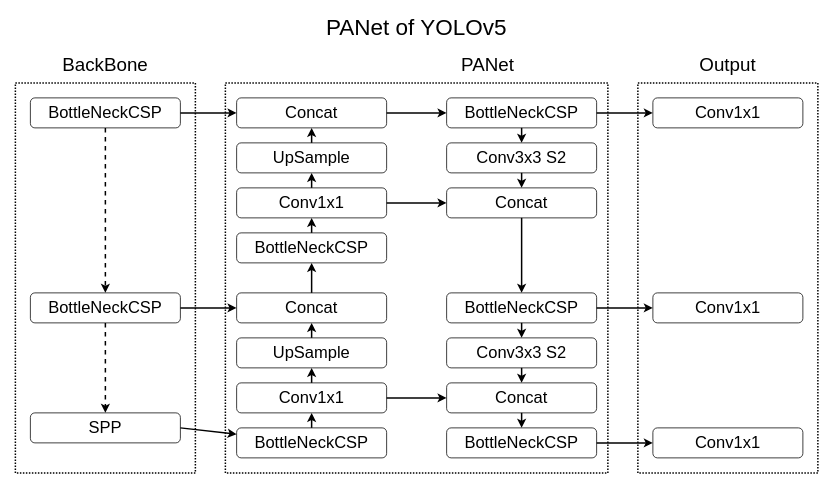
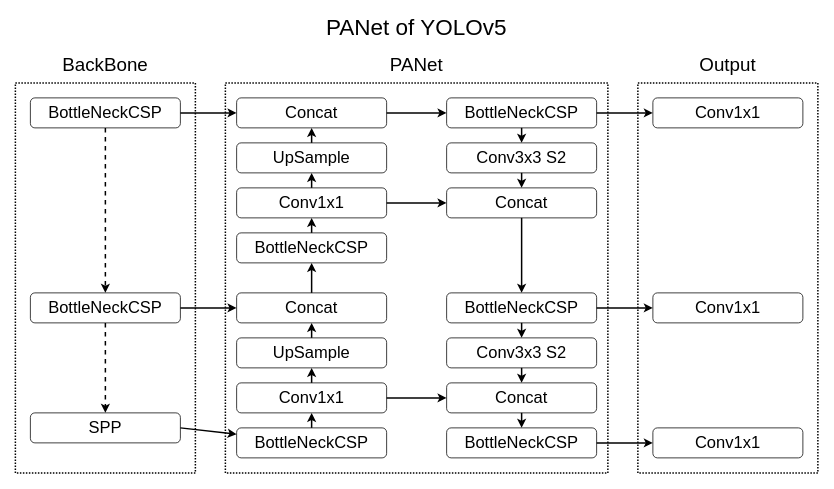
  <mxCell id="0" />
  <mxCell id="1" parent="0" />
  <mxCell id="2" value="" style="rounded=0;whiteSpace=wrap;html=1;dashed=1;fontSize=22;strokeColor=default;strokeWidth=2;fillColor=default;dashPattern=1 1;" vertex="1" parent="1"><mxGeometry x="300" y="110" width="510" height="520" as="geometry" /></mxCell>
  <mxCell id="3" value="" style="rounded=0;whiteSpace=wrap;html=1;dashed=1;fontSize=22;strokeColor=default;strokeWidth=2;fillColor=default;dashPattern=1 1;" vertex="1" parent="1"><mxGeometry x="850" y="110" width="240" height="520" as="geometry" /></mxCell>
  <mxCell id="4" value="" style="rounded=0;whiteSpace=wrap;html=1;dashed=1;fontSize=22;strokeColor=default;strokeWidth=2;fillColor=default;dashPattern=1 1;" vertex="1" parent="1"><mxGeometry x="20" y="110" width="240" height="520" as="geometry" /></mxCell>
  <mxCell id="5" value="&lt;font style=&quot;font-size: 30px&quot;&gt;PANet of YOLOv5&lt;/font&gt;" style="text;html=1;strokeColor=none;fillColor=none;align=center;verticalAlign=middle;whiteSpace=wrap;rounded=0;" vertex="1" parent="1"><mxGeometry x="395" y="20" width="320" height="30" as="geometry" /></mxCell>
- <mxCell id="6" value="PANet" style="text;html=1;strokeColor=none;fillColor=none;align=center;verticalAlign=middle;whiteSpace=wrap;rounded=0;fontSize=25;" vertex="1" parent="1"><mxGeometry x="620" y="70" width="60" height="30" as="geometry" /></mxCell>
+ <mxCell id="6" value="PANet" style="text;html=1;strokeColor=none;fillColor=none;align=center;verticalAlign=middle;whiteSpace=wrap;rounded=0;fontSize=25;" vertex="1" parent="1"><mxGeometry x="525" y="70" width="60" height="30" as="geometry" /></mxCell>
  <mxCell id="7" value="Output" style="text;html=1;strokeColor=none;fillColor=none;align=center;verticalAlign=middle;whiteSpace=wrap;rounded=0;fontSize=25;" vertex="1" parent="1"><mxGeometry x="940" y="70" width="60" height="30" as="geometry" /></mxCell>
  <mxCell id="8" value="BottleNeckCSP" style="rounded=1;whiteSpace=wrap;html=1;fontSize=22;" vertex="1" parent="1"><mxGeometry x="40" y="130" width="200" height="40" as="geometry" /></mxCell>
  <mxCell id="9" value="BackBone" style="text;html=1;strokeColor=none;fillColor=none;align=center;verticalAlign=middle;whiteSpace=wrap;rounded=0;fontSize=25;" vertex="1" parent="1"><mxGeometry x="50" y="70" width="180" height="30" as="geometry" /></mxCell>
  <mxCell id="10" value="BottleNeckCSP" style="rounded=1;whiteSpace=wrap;html=1;fontSize=22;" vertex="1" parent="1"><mxGeometry x="40" y="390" width="200" height="40" as="geometry" /></mxCell>
  <mxCell id="11" value="SPP" style="rounded=1;whiteSpace=wrap;html=1;fontSize=22;" vertex="1" parent="1"><mxGeometry x="40" y="550" width="200" height="40" as="geometry" /></mxCell>
  <mxCell id="12" value="Concat" style="rounded=1;whiteSpace=wrap;html=1;fontSize=22;" vertex="1" parent="1"><mxGeometry x="315" y="130" width="200" height="40" as="geometry" /></mxCell>
  <mxCell id="13" value="UpSample" style="rounded=1;whiteSpace=wrap;html=1;fontSize=22;" vertex="1" parent="1"><mxGeometry x="315" y="190" width="200" height="40" as="geometry" /></mxCell>
  <mxCell id="14" value="Conv1x1" style="rounded=1;whiteSpace=wrap;html=1;fontSize=22;" vertex="1" parent="1"><mxGeometry x="870" y="130" width="200" height="40" as="geometry" /></mxCell>
  <mxCell id="15" value="BottleNeckCSP" style="rounded=1;whiteSpace=wrap;html=1;fontSize=22;" vertex="1" parent="1"><mxGeometry x="315" y="310" width="200" height="40" as="geometry" /></mxCell>
  <mxCell id="16" value="Concat" style="rounded=1;whiteSpace=wrap;html=1;fontSize=22;" vertex="1" parent="1"><mxGeometry x="315" y="390" width="200" height="40" as="geometry" /></mxCell>
  <mxCell id="17" value="UpSample" style="rounded=1;whiteSpace=wrap;html=1;fontSize=22;" vertex="1" parent="1"><mxGeometry x="315" y="450" width="200" height="40" as="geometry" /></mxCell>
  <mxCell id="18" value="Conv1x1" style="rounded=1;whiteSpace=wrap;html=1;fontSize=22;" vertex="1" parent="1"><mxGeometry x="315" y="510" width="200" height="40" as="geometry" /></mxCell>
  <mxCell id="19" value="BottleNeckCSP" style="rounded=1;whiteSpace=wrap;html=1;fontSize=22;" vertex="1" parent="1"><mxGeometry x="315" y="570" width="200" height="40" as="geometry" /></mxCell>
  <mxCell id="20" value="BottleNeckCSP" style="rounded=1;whiteSpace=wrap;html=1;fontSize=22;" vertex="1" parent="1"><mxGeometry x="595" y="130" width="200" height="40" as="geometry" /></mxCell>
  <mxCell id="21" value="Conv1x1" style="rounded=1;whiteSpace=wrap;html=1;fontSize=22;" vertex="1" parent="1"><mxGeometry x="315" y="250" width="200" height="40" as="geometry" /></mxCell>
  <mxCell id="22" value="Conv1x1" style="rounded=1;whiteSpace=wrap;html=1;fontSize=22;" vertex="1" parent="1"><mxGeometry x="870" y="390" width="200" height="40" as="geometry" /></mxCell>
  <mxCell id="23" value="Conv1x1" style="rounded=1;whiteSpace=wrap;html=1;fontSize=22;" vertex="1" parent="1"><mxGeometry x="870" y="570" width="200" height="40" as="geometry" /></mxCell>
  <mxCell id="24" value="Conv3x3 S2" style="rounded=1;whiteSpace=wrap;html=1;fontSize=22;" vertex="1" parent="1"><mxGeometry x="595" y="190" width="200" height="40" as="geometry" /></mxCell>
  <mxCell id="25" value="Concat" style="rounded=1;whiteSpace=wrap;html=1;fontSize=22;" vertex="1" parent="1"><mxGeometry x="595" y="250" width="200" height="40" as="geometry" /></mxCell>
  <mxCell id="26" value="BottleNeckCSP" style="rounded=1;whiteSpace=wrap;html=1;fontSize=22;" vertex="1" parent="1"><mxGeometry x="595" y="390" width="200" height="40" as="geometry" /></mxCell>
  <mxCell id="27" value="Conv3x3 S2" style="rounded=1;whiteSpace=wrap;html=1;fontSize=22;" vertex="1" parent="1"><mxGeometry x="595" y="450" width="200" height="40" as="geometry" /></mxCell>
  <mxCell id="28" value="Concat" style="rounded=1;whiteSpace=wrap;html=1;fontSize=22;" vertex="1" parent="1"><mxGeometry x="595" y="510" width="200" height="40" as="geometry" /></mxCell>
  <mxCell id="29" value="BottleNeckCSP" style="rounded=1;whiteSpace=wrap;html=1;fontSize=22;" vertex="1" parent="1"><mxGeometry x="595" y="570" width="200" height="40" as="geometry" /></mxCell>
  <mxCell id="30" value="" style="endArrow=classic;html=1;rounded=0;fontSize=22;exitX=1;exitY=0.5;exitDx=0;exitDy=0;entryX=0;entryY=0.5;entryDx=0;entryDy=0;strokeWidth=2;" edge="1" parent="1" source="8" target="12"><mxGeometry width="50" height="50" relative="1" as="geometry"><mxPoint x="360" y="420" as="sourcePoint" /><mxPoint x="410" y="370" as="targetPoint" /></mxGeometry></mxCell>
  <mxCell id="31" value="" style="endArrow=classic;html=1;rounded=0;fontSize=22;exitX=1;exitY=0.5;exitDx=0;exitDy=0;entryX=0;entryY=0.5;entryDx=0;entryDy=0;strokeWidth=2;" edge="1" parent="1" source="12" target="20"><mxGeometry width="50" height="50" relative="1" as="geometry"><mxPoint x="385" y="420" as="sourcePoint" /><mxPoint x="435" y="370" as="targetPoint" /></mxGeometry></mxCell>
  <mxCell id="32" value="" style="endArrow=classic;html=1;rounded=0;fontSize=22;exitX=1;exitY=0.5;exitDx=0;exitDy=0;entryX=0;entryY=0.5;entryDx=0;entryDy=0;strokeWidth=2;" edge="1" parent="1" source="21" target="25"><mxGeometry width="50" height="50" relative="1" as="geometry"><mxPoint x="385" y="420" as="sourcePoint" /><mxPoint x="435" y="370" as="targetPoint" /></mxGeometry></mxCell>
  <mxCell id="33" value="" style="endArrow=classic;html=1;rounded=0;fontSize=22;exitX=0.5;exitY=1;exitDx=0;exitDy=0;strokeWidth=2;" edge="1" parent="1" source="20" target="24"><mxGeometry width="50" height="50" relative="1" as="geometry"><mxPoint x="385" y="420" as="sourcePoint" /><mxPoint x="435" y="370" as="targetPoint" /></mxGeometry></mxCell>
  <mxCell id="34" value="" style="endArrow=classic;html=1;rounded=0;fontSize=22;exitX=0.5;exitY=1;exitDx=0;exitDy=0;strokeWidth=2;" edge="1" parent="1" source="24" target="25"><mxGeometry width="50" height="50" relative="1" as="geometry"><mxPoint x="385" y="420" as="sourcePoint" /><mxPoint x="435" y="370" as="targetPoint" /></mxGeometry></mxCell>
  <mxCell id="35" value="" style="endArrow=classic;html=1;rounded=0;fontSize=22;exitX=0.5;exitY=0;exitDx=0;exitDy=0;strokeWidth=2;" edge="1" parent="1" source="13" target="12"><mxGeometry width="50" height="50" relative="1" as="geometry"><mxPoint x="385" y="420" as="sourcePoint" /><mxPoint x="435" y="370" as="targetPoint" /></mxGeometry></mxCell>
  <mxCell id="36" value="" style="endArrow=classic;html=1;rounded=0;fontSize=22;exitX=0.5;exitY=0;exitDx=0;exitDy=0;entryX=0.5;entryY=1;entryDx=0;entryDy=0;strokeWidth=2;" edge="1" parent="1" source="21" target="13"><mxGeometry width="50" height="50" relative="1" as="geometry"><mxPoint x="385" y="420" as="sourcePoint" /><mxPoint x="435" y="370" as="targetPoint" /></mxGeometry></mxCell>
  <mxCell id="37" value="" style="endArrow=classic;html=1;rounded=0;fontSize=22;exitX=0.5;exitY=0;exitDx=0;exitDy=0;entryX=0.5;entryY=1;entryDx=0;entryDy=0;strokeWidth=2;" edge="1" parent="1" source="15" target="21"><mxGeometry width="50" height="50" relative="1" as="geometry"><mxPoint x="385" y="420" as="sourcePoint" /><mxPoint x="435" y="370" as="targetPoint" /></mxGeometry></mxCell>
  <mxCell id="38" value="" style="endArrow=classic;html=1;rounded=0;fontSize=22;exitX=1;exitY=0.5;exitDx=0;exitDy=0;strokeWidth=2;" edge="1" parent="1" source="10" target="16"><mxGeometry width="50" height="50" relative="1" as="geometry"><mxPoint x="360" y="420" as="sourcePoint" /><mxPoint x="410" y="370" as="targetPoint" /></mxGeometry></mxCell>
  <mxCell id="39" value="" style="endArrow=classic;html=1;rounded=0;fontSize=22;exitX=1;exitY=0.5;exitDx=0;exitDy=0;strokeWidth=2;" edge="1" parent="1" source="11" target="19"><mxGeometry width="50" height="50" relative="1" as="geometry"><mxPoint x="360" y="420" as="sourcePoint" /><mxPoint x="410" y="370" as="targetPoint" /></mxGeometry></mxCell>
  <mxCell id="40" value="" style="endArrow=classic;html=1;rounded=0;fontSize=22;exitX=0.5;exitY=0;exitDx=0;exitDy=0;entryX=0.5;entryY=1;entryDx=0;entryDy=0;strokeWidth=2;" edge="1" parent="1" source="16" target="15"><mxGeometry width="50" height="50" relative="1" as="geometry"><mxPoint x="385" y="420" as="sourcePoint" /><mxPoint x="435" y="370" as="targetPoint" /></mxGeometry></mxCell>
  <mxCell id="41" value="" style="endArrow=classic;html=1;rounded=0;fontSize=22;exitX=0.5;exitY=0;exitDx=0;exitDy=0;strokeWidth=2;" edge="1" parent="1" source="17" target="16"><mxGeometry width="50" height="50" relative="1" as="geometry"><mxPoint x="385" y="420" as="sourcePoint" /><mxPoint x="435" y="370" as="targetPoint" /></mxGeometry></mxCell>
  <mxCell id="42" value="" style="endArrow=classic;html=1;rounded=0;fontSize=22;exitX=0.5;exitY=0;exitDx=0;exitDy=0;strokeWidth=2;" edge="1" parent="1" source="18" target="17"><mxGeometry width="50" height="50" relative="1" as="geometry"><mxPoint x="385" y="420" as="sourcePoint" /><mxPoint x="435" y="370" as="targetPoint" /></mxGeometry></mxCell>
  <mxCell id="43" value="" style="endArrow=classic;html=1;rounded=0;fontSize=22;strokeWidth=2;" edge="1" parent="1" source="19" target="18"><mxGeometry width="50" height="50" relative="1" as="geometry"><mxPoint x="385" y="420" as="sourcePoint" /><mxPoint x="435" y="370" as="targetPoint" /></mxGeometry></mxCell>
  <mxCell id="44" value="" style="endArrow=classic;html=1;rounded=0;fontSize=22;exitX=0.5;exitY=1;exitDx=0;exitDy=0;strokeWidth=2;entryX=0.5;entryY=0;entryDx=0;entryDy=0;" edge="1" parent="1" source="25" target="26"><mxGeometry width="50" height="50" relative="1" as="geometry"><mxPoint x="385" y="420" as="sourcePoint" /><mxPoint x="435" y="370" as="targetPoint" /></mxGeometry></mxCell>
  <mxCell id="45" value="" style="endArrow=classic;html=1;rounded=0;fontSize=22;exitX=0.5;exitY=1;exitDx=0;exitDy=0;strokeWidth=2;" edge="1" parent="1" source="26" target="27"><mxGeometry width="50" height="50" relative="1" as="geometry"><mxPoint x="385" y="420" as="sourcePoint" /><mxPoint x="435" y="370" as="targetPoint" /></mxGeometry></mxCell>
  <mxCell id="46" value="" style="endArrow=classic;html=1;rounded=0;fontSize=22;strokeWidth=2;exitX=0.5;exitY=1;exitDx=0;exitDy=0;entryX=0.5;entryY=0;entryDx=0;entryDy=0;" edge="1" parent="1" source="27" target="28"><mxGeometry width="50" height="50" relative="1" as="geometry"><mxPoint x="385" y="420" as="sourcePoint" /><mxPoint x="435" y="370" as="targetPoint" /></mxGeometry></mxCell>
  <mxCell id="47" value="" style="endArrow=classic;html=1;rounded=0;fontSize=22;strokeWidth=2;exitX=0.5;exitY=1;exitDx=0;exitDy=0;" edge="1" parent="1" source="28" target="29"><mxGeometry width="50" height="50" relative="1" as="geometry"><mxPoint x="385" y="420" as="sourcePoint" /><mxPoint x="435" y="370" as="targetPoint" /></mxGeometry></mxCell>
  <mxCell id="48" value="" style="endArrow=classic;html=1;rounded=0;fontSize=22;strokeWidth=2;exitX=1;exitY=0.5;exitDx=0;exitDy=0;" edge="1" parent="1" source="18" target="28"><mxGeometry width="50" height="50" relative="1" as="geometry"><mxPoint x="385" y="420" as="sourcePoint" /><mxPoint x="435" y="370" as="targetPoint" /></mxGeometry></mxCell>
  <mxCell id="49" value="" style="endArrow=classic;html=1;rounded=0;fontSize=22;strokeWidth=2;exitX=1;exitY=0.5;exitDx=0;exitDy=0;" edge="1" parent="1" source="26" target="22"><mxGeometry width="50" height="50" relative="1" as="geometry"><mxPoint x="360" y="420" as="sourcePoint" /><mxPoint x="410" y="370" as="targetPoint" /></mxGeometry></mxCell>
  <mxCell id="50" value="" style="endArrow=classic;html=1;rounded=0;fontSize=22;strokeWidth=2;exitX=1;exitY=0.5;exitDx=0;exitDy=0;" edge="1" parent="1" source="20" target="14"><mxGeometry width="50" height="50" relative="1" as="geometry"><mxPoint x="360" y="420" as="sourcePoint" /><mxPoint x="410" y="370" as="targetPoint" /></mxGeometry></mxCell>
  <mxCell id="51" value="" style="endArrow=classic;html=1;rounded=0;fontSize=22;strokeWidth=2;exitX=1;exitY=0.5;exitDx=0;exitDy=0;" edge="1" parent="1" source="29" target="23"><mxGeometry width="50" height="50" relative="1" as="geometry"><mxPoint x="360" y="420" as="sourcePoint" /><mxPoint x="410" y="370" as="targetPoint" /></mxGeometry></mxCell>
  <mxCell id="52" value="" style="endArrow=classic;html=1;rounded=0;fontSize=22;strokeWidth=2;exitX=0.5;exitY=1;exitDx=0;exitDy=0;dashed=1;" edge="1" parent="1" source="8" target="10"><mxGeometry width="50" height="50" relative="1" as="geometry"><mxPoint x="356" y="316" as="sourcePoint" /><mxPoint x="406" y="266" as="targetPoint" /></mxGeometry></mxCell>
  <mxCell id="53" value="" style="endArrow=classic;html=1;rounded=0;fontSize=22;strokeWidth=2;exitX=0.5;exitY=1;exitDx=0;exitDy=0;dashed=1;" edge="1" parent="1" source="10" target="11"><mxGeometry width="50" height="50" relative="1" as="geometry"><mxPoint x="356" y="316" as="sourcePoint" /><mxPoint x="406" y="266" as="targetPoint" /></mxGeometry></mxCell>
